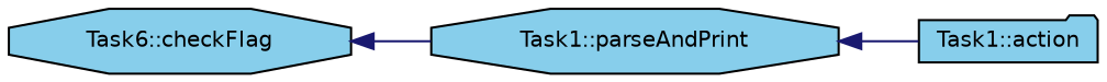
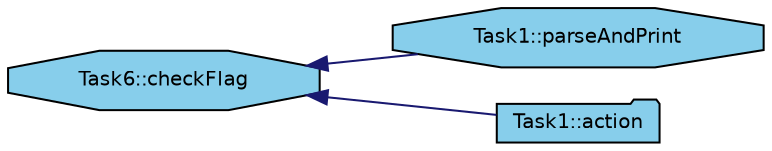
  digraph {
    rankdir=LR
    node [color=black fillcolor=skyblue fontname=Helvetica fontsize=10 shape=octagon style=filled]
    edge [color=midnightblue dir=back fontname=Helvetica fontsize=10 labelfontname=Helvetica labelfontsize=10 style=solid]
    n1 [fontcolor=black height=0.2 label="Task6::checkFlag" width=0.4]
    n2 [height=0.2 label="Task1::parseAndPrint" width=0.4]
    n3 [height=0.2 label="Task1::action" shape=folder width=0.4]
    n1 -> n2
-   n2 -> n3
+   n1 -> n3
  }
